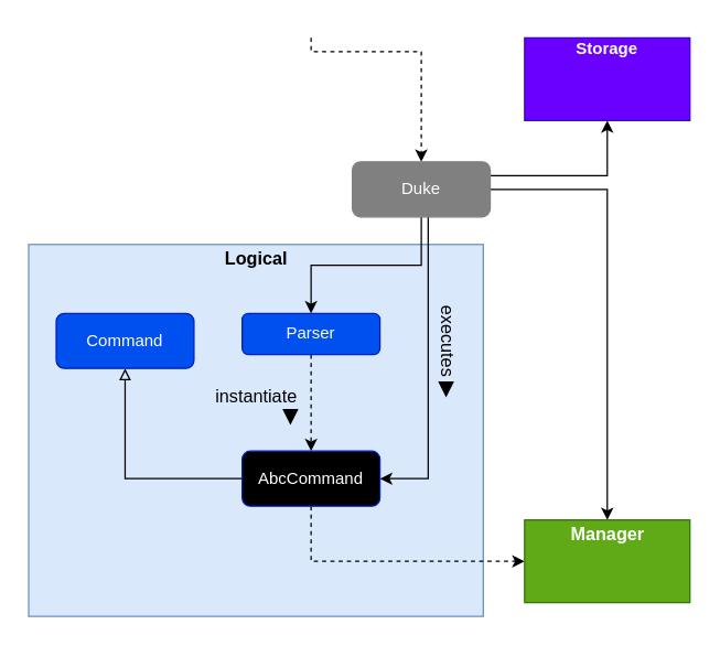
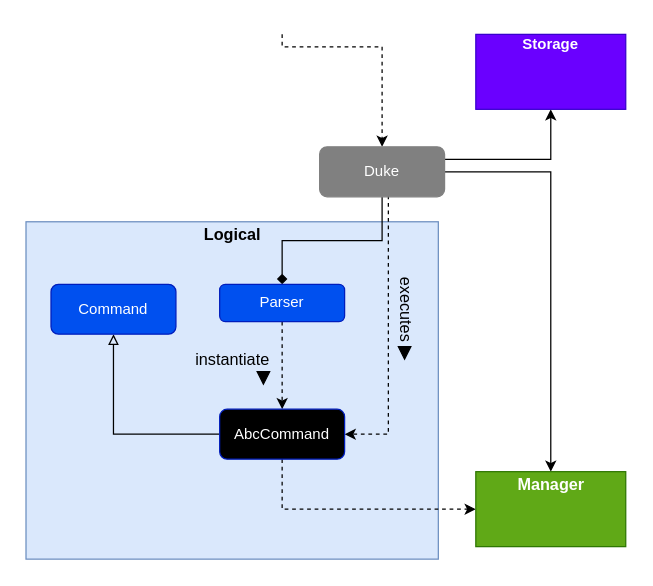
  <mxCell id="0" />
  <mxCell id="1" parent="0" />
  <mxCell id="2" value="" style="rounded=0;whiteSpace=wrap;html=1;fillColor=#dae8fc;strokeColor=#6c8ebf;" parent="1" vertex="1"><mxGeometry x="20" y="177" width="330" height="270" as="geometry" /></mxCell>
- <mxCell id="3" style="edgeStyle=orthogonalEdgeStyle;rounded=0;orthogonalLoop=1;jettySize=auto;html=1;exitX=0.5;exitY=1;exitDx=0;exitDy=0;entryX=0.5;entryY=0;entryDx=0;entryDy=0;fontSize=13;fontColor=#000000;" parent="1" source="8" target="10" edge="1"><mxGeometry relative="1" as="geometry" /></mxCell>
- <mxCell id="4" style="edgeStyle=orthogonalEdgeStyle;rounded=0;orthogonalLoop=1;jettySize=auto;html=1;exitX=1;exitY=0.75;exitDx=0;exitDy=0;entryX=1;entryY=0.5;entryDx=0;entryDy=0;fontSize=13;fontColor=#000000;endArrow=classic;endFill=1;" parent="1" source="8" target="13" edge="1"><mxGeometry relative="1" as="geometry"><Array as="points"><mxPoint x="310" y="147" /><mxPoint x="310" y="347" /></Array></mxGeometry></mxCell>
+ <mxCell id="3" style="edgeStyle=orthogonalEdgeStyle;rounded=0;orthogonalLoop=1;jettySize=auto;html=1;exitX=0.5;exitY=1;exitDx=0;exitDy=0;entryX=0.5;entryY=0;entryDx=0;entryDy=0;fontSize=13;fontColor=#000000;endArrow=diamond;" parent="1" source="8" target="10" edge="1"><mxGeometry relative="1" as="geometry" /></mxCell>
+ <mxCell id="4" style="edgeStyle=orthogonalEdgeStyle;rounded=0;orthogonalLoop=1;jettySize=auto;html=1;exitX=1;exitY=0.75;exitDx=0;exitDy=0;entryX=1;entryY=0.5;entryDx=0;entryDy=0;fontSize=13;fontColor=#000000;endArrow=classic;endFill=1;dashed=1;" parent="1" source="8" target="13" edge="1"><mxGeometry relative="1" as="geometry"><Array as="points"><mxPoint x="310" y="147" /><mxPoint x="310" y="347" /></Array></mxGeometry></mxCell>
  <mxCell id="5" style="edgeStyle=orthogonalEdgeStyle;rounded=0;orthogonalLoop=1;jettySize=auto;html=1;exitX=1;exitY=0.5;exitDx=0;exitDy=0;fontSize=13;fontColor=#000000;endArrow=classic;endFill=1;" parent="1" source="8" target="15" edge="1"><mxGeometry relative="1" as="geometry"><Array as="points"><mxPoint x="440" y="137" /></Array></mxGeometry></mxCell>
  <mxCell id="6" style="edgeStyle=orthogonalEdgeStyle;rounded=0;orthogonalLoop=1;jettySize=auto;html=1;fontSize=13;fontColor=#000000;endArrow=classic;endFill=1;entryX=0.5;entryY=0;entryDx=0;entryDy=0;dashed=1;" parent="1" target="8" edge="1"><mxGeometry relative="1" as="geometry"><mxPoint x="330" y="27" as="targetPoint" /><mxPoint x="225" y="27" as="sourcePoint" /><Array as="points"><mxPoint x="225" y="37" /></Array></mxGeometry></mxCell>
  <mxCell id="7" style="edgeStyle=orthogonalEdgeStyle;rounded=0;orthogonalLoop=1;jettySize=auto;html=1;exitX=1;exitY=0.25;exitDx=0;exitDy=0;" parent="1" source="8" target="22" edge="1"><mxGeometry relative="1" as="geometry"><Array as="points"><mxPoint x="440" y="127" /></Array></mxGeometry></mxCell>
  <mxCell id="8" value="Duke" style="rounded=1;whiteSpace=wrap;html=1;fillColor=#808080;strokeColor=#808080;fontColor=#ffffff;" parent="1" vertex="1"><mxGeometry x="255" y="117" width="100" height="40" as="geometry" /></mxCell>
  <mxCell id="9" style="edgeStyle=orthogonalEdgeStyle;rounded=0;orthogonalLoop=1;jettySize=auto;html=1;exitX=0.5;exitY=1;exitDx=0;exitDy=0;entryX=0.5;entryY=0;entryDx=0;entryDy=0;fontSize=13;fontColor=#000000;dashed=1;" parent="1" source="10" target="13" edge="1"><mxGeometry relative="1" as="geometry" /></mxCell>
  <mxCell id="10" value="Parser" style="rounded=1;whiteSpace=wrap;html=1;fillColor=#0050ef;strokeColor=#001DBC;fontColor=#ffffff;" parent="1" vertex="1"><mxGeometry x="175" y="227" width="100" height="30" as="geometry" /></mxCell>
  <mxCell id="11" style="edgeStyle=orthogonalEdgeStyle;rounded=0;orthogonalLoop=1;jettySize=auto;html=1;exitX=0.5;exitY=1;exitDx=0;exitDy=0;entryX=0;entryY=0.5;entryDx=0;entryDy=0;fontSize=13;fontColor=#000000;dashed=1;" parent="1" source="13" target="14" edge="1"><mxGeometry relative="1" as="geometry"><Array as="points"><mxPoint x="225" y="407" /></Array></mxGeometry></mxCell>
  <mxCell id="12" style="edgeStyle=orthogonalEdgeStyle;rounded=0;orthogonalLoop=1;jettySize=auto;html=1;exitX=0;exitY=0.5;exitDx=0;exitDy=0;fontSize=13;fontColor=#000000;endArrow=block;endFill=0;" parent="1" source="13" target="17" edge="1"><mxGeometry relative="1" as="geometry" /></mxCell>
  <mxCell id="13" value="AbcCommand" style="rounded=1;whiteSpace=wrap;html=1;fillColor=#000000;strokeColor=#001DBC;fontColor=#ffffff;" parent="1" vertex="1"><mxGeometry x="175" y="327" width="100" height="40" as="geometry" /></mxCell>
  <mxCell id="14" value="" style="rounded=0;whiteSpace=wrap;html=1;fillColor=#60a917;fontColor=#ffffff;strokeColor=#2D7600;" parent="1" vertex="1"><mxGeometry x="380" y="377" width="120" height="60" as="geometry" /></mxCell>
  <mxCell id="15" value="&lt;b&gt;&lt;font style=&quot;font-size: 13px&quot; color=&quot;#ffffff&quot;&gt;Manager&lt;/font&gt;&lt;/b&gt;" style="text;html=1;align=center;verticalAlign=middle;resizable=0;points=[];autosize=1;strokeColor=none;fillColor=none;" parent="1" vertex="1"><mxGeometry x="405" y="377" width="70" height="20" as="geometry" /></mxCell>
  <mxCell id="16" value="&lt;font color=&quot;#000000&quot; size=&quot;1&quot;&gt;&lt;b style=&quot;font-size: 13px&quot;&gt;Logical&lt;/b&gt;&lt;/font&gt;" style="text;html=1;align=center;verticalAlign=middle;resizable=0;points=[];autosize=1;strokeColor=none;fillColor=none;fontColor=#FFFFFF;" parent="1" vertex="1"><mxGeometry x="155" y="177" width="60" height="20" as="geometry" /></mxCell>
  <mxCell id="17" value="Command" style="rounded=1;whiteSpace=wrap;html=1;fillColor=#0050ef;strokeColor=#001DBC;fontColor=#ffffff;" parent="1" vertex="1"><mxGeometry x="40" y="227" width="100" height="40" as="geometry" /></mxCell>
  <mxCell id="18" value="executes" style="text;html=1;align=center;verticalAlign=middle;resizable=0;points=[];autosize=1;strokeColor=none;fillColor=none;fontSize=13;fontColor=#000000;rotation=90;" parent="1" vertex="1"><mxGeometry x="290" y="237" width="70" height="20" as="geometry" /></mxCell>
  <mxCell id="19" value="" style="verticalLabelPosition=bottom;verticalAlign=top;html=1;shape=mxgraph.basic.acute_triangle;dx=0.5;fontSize=13;fontColor=#000000;rotation=-180;fillColor=#000000;" parent="1" vertex="1"><mxGeometry x="318" y="277" width="10" height="10" as="geometry" /></mxCell>
  <mxCell id="20" value="instantiate" style="text;html=1;align=center;verticalAlign=middle;resizable=0;points=[];autosize=1;strokeColor=none;fillColor=none;fontSize=13;fontColor=#000000;" parent="1" vertex="1"><mxGeometry x="150" y="277" width="70" height="20" as="geometry" /></mxCell>
  <mxCell id="21" value="" style="verticalLabelPosition=bottom;verticalAlign=top;html=1;shape=mxgraph.basic.acute_triangle;dx=0.5;fontSize=13;fontColor=#000000;rotation=-180;fillColor=#000000;" parent="1" vertex="1"><mxGeometry x="205" y="297" width="10" height="10" as="geometry" /></mxCell>
  <mxCell id="22" value="" style="rounded=0;whiteSpace=wrap;html=1;fillColor=#6a00ff;fontColor=#ffffff;strokeColor=#3700CC;" parent="1" vertex="1"><mxGeometry x="380" y="27" width="120" height="60" as="geometry" /></mxCell>
  <mxCell id="23" value="&lt;b&gt;&lt;font color=&quot;#ffffff&quot;&gt;Storage&lt;/font&gt;&lt;/b&gt;" style="text;html=1;strokeColor=none;fillColor=none;align=center;verticalAlign=middle;whiteSpace=wrap;rounded=0;" parent="1" vertex="1"><mxGeometry x="410" y="20" width="60" height="30" as="geometry" /></mxCell>
